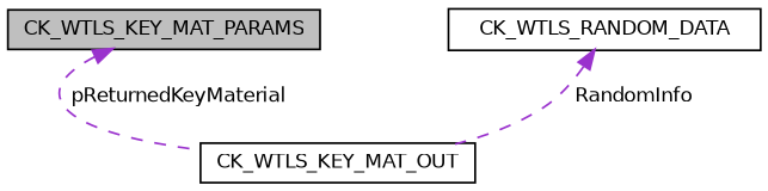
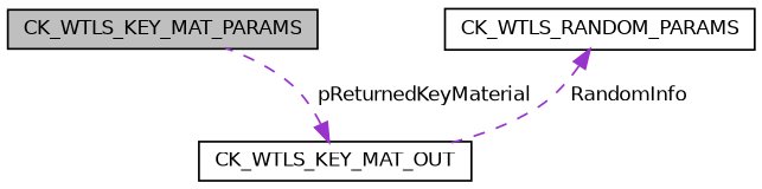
  digraph {
    node [color=black fillcolor=white fontname=Helvetica fontsize=10 shape=record style=filled]
    edge [color=darkorchid3 dir=back fontname=Helvetica fontsize=10 labelfontname=Helvetica labelfontsize=10 style=dashed]
    n1 [fillcolor=grey75 fontcolor=black height=0.2 label=CK_WTLS_KEY_MAT_PARAMS width=0.4]
-   n2 [height=0.2 label=CK_WTLS_RANDOM_DATA width=0.4]
+   n2 [height=0.2 label=CK_WTLS_RANDOM_PARAMS width=0.4]
    n3 [height=0.2 label=CK_WTLS_KEY_MAT_OUT width=0.4]
    n2 -> n3 [label=" RandomInfo"]
-   n1 -> n3 [label=" pReturnedKeyMaterial"]
+   n3 -> n1 [label=" pReturnedKeyMaterial"]
  }
